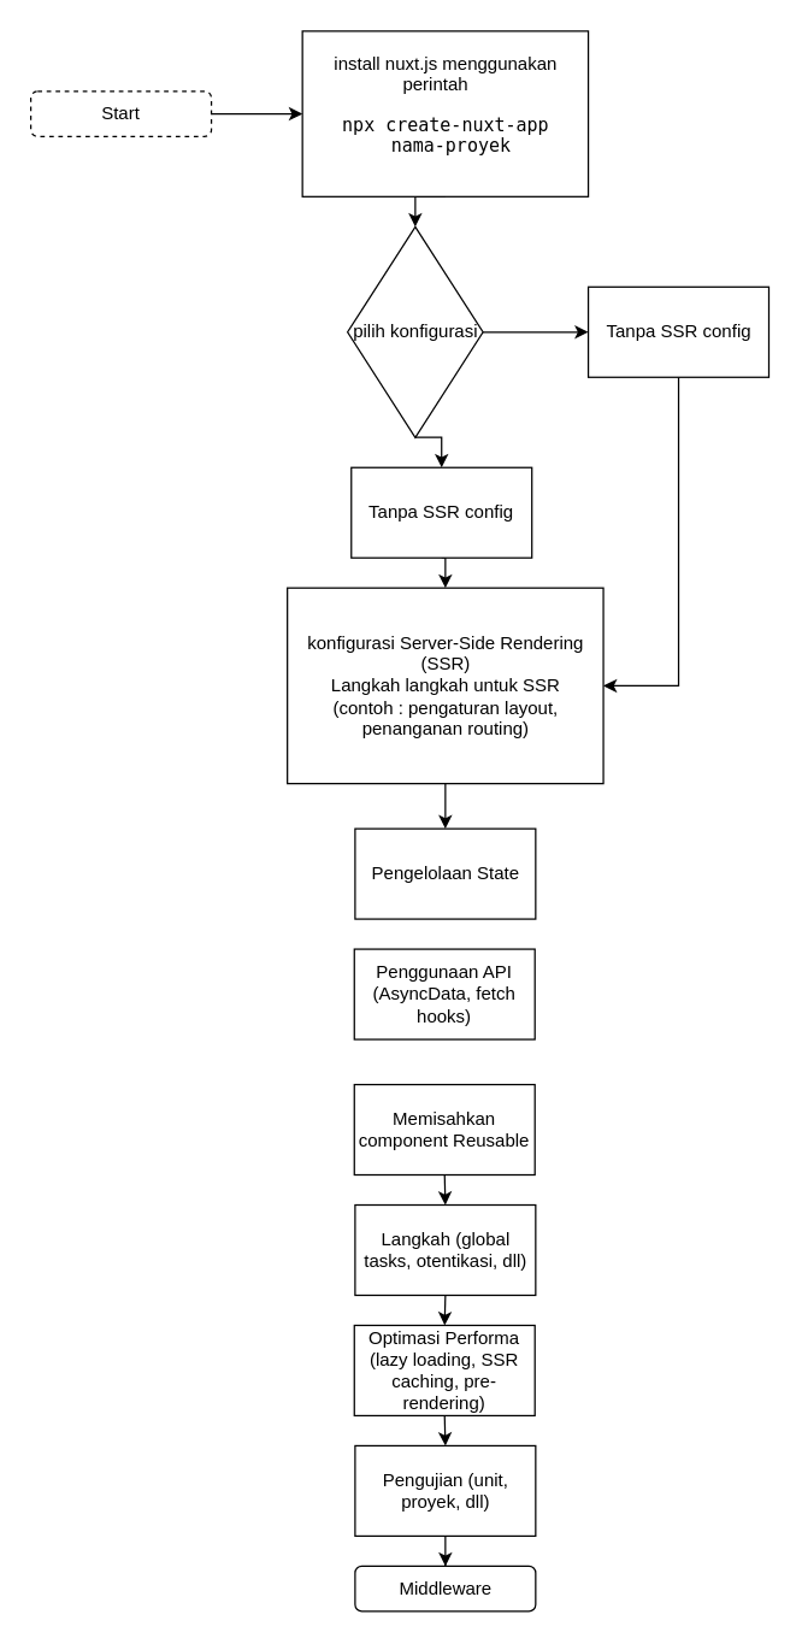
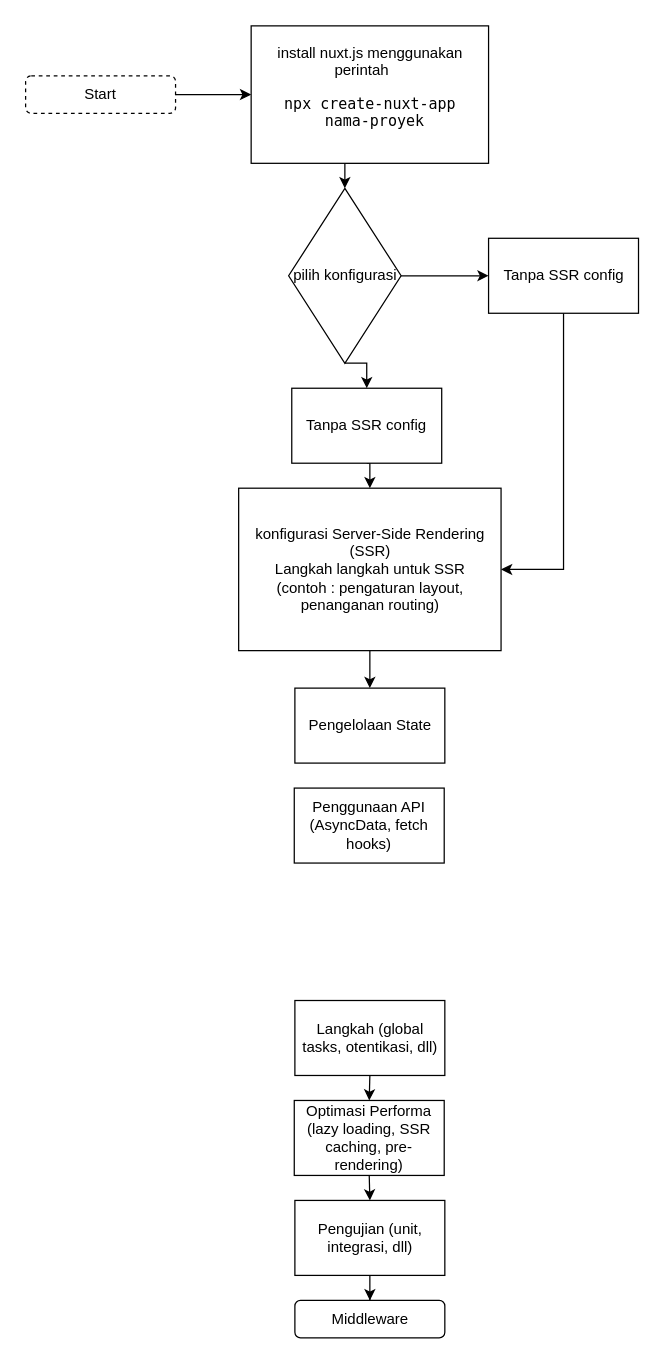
  <mxCell id="0" />
  <mxCell id="1" parent="0" />
  <mxCell id="2" style="edgeStyle=orthogonalEdgeStyle;rounded=0;orthogonalLoop=1;jettySize=auto;html=1;exitX=0.5;exitY=1;exitDx=0;exitDy=0;entryX=0.5;entryY=0;entryDx=0;entryDy=0;" edge="1" parent="1" source="3" target="6"><mxGeometry relative="1" as="geometry" /></mxCell>
  <mxCell id="3" value="install nuxt.js menggunakan perintah&lt;span style=&quot;&quot;&gt;&lt;span style=&quot;white-space: pre;&quot;&gt;&amp;nbsp;&amp;nbsp;&amp;nbsp;&amp;nbsp;&lt;/span&gt;&lt;/span&gt;&lt;br&gt;&lt;pre&gt;&lt;code class=&quot;!whitespace-pre hljs language-lua&quot;&gt;npx create-nuxt-app&lt;br&gt; nama-proyek&lt;/code&gt;&lt;/pre&gt;" style="rounded=0;whiteSpace=wrap;html=1;" vertex="1" parent="1"><mxGeometry x="200.5" y="20" width="190" height="110" as="geometry" /></mxCell>
  <mxCell id="4" style="edgeStyle=orthogonalEdgeStyle;rounded=0;orthogonalLoop=1;jettySize=auto;html=1;exitX=1;exitY=0.5;exitDx=0;exitDy=0;entryX=0;entryY=0.5;entryDx=0;entryDy=0;" edge="1" parent="1" source="6" target="8"><mxGeometry relative="1" as="geometry" /></mxCell>
  <mxCell id="5" style="edgeStyle=orthogonalEdgeStyle;rounded=0;orthogonalLoop=1;jettySize=auto;html=1;exitX=0.5;exitY=1;exitDx=0;exitDy=0;entryX=0.5;entryY=0;entryDx=0;entryDy=0;" edge="1" parent="1" source="6" target="12"><mxGeometry relative="1" as="geometry" /></mxCell>
  <mxCell id="6" value="pilih konfigurasi" style="rhombus;whiteSpace=wrap;html=1;" vertex="1" parent="1"><mxGeometry x="230.5" y="150" width="90" height="140" as="geometry" /></mxCell>
  <mxCell id="7" style="edgeStyle=orthogonalEdgeStyle;rounded=0;orthogonalLoop=1;jettySize=auto;html=1;exitX=0.5;exitY=1;exitDx=0;exitDy=0;entryX=1;entryY=0.5;entryDx=0;entryDy=0;" edge="1" parent="1" source="8" target="10"><mxGeometry relative="1" as="geometry"><mxPoint x="530" y="440" as="targetPoint" /></mxGeometry></mxCell>
  <mxCell id="8" value="Tanpa SSR config" style="rounded=0;whiteSpace=wrap;html=1;" vertex="1" parent="1"><mxGeometry x="390.5" y="190" width="120" height="60" as="geometry" /></mxCell>
  <mxCell id="9" style="edgeStyle=orthogonalEdgeStyle;rounded=0;orthogonalLoop=1;jettySize=auto;html=1;exitX=0.5;exitY=1;exitDx=0;exitDy=0;entryX=0.5;entryY=0;entryDx=0;entryDy=0;" edge="1" parent="1" source="10" target="13"><mxGeometry relative="1" as="geometry" /></mxCell>
  <mxCell id="10" value="&lt;div&gt;konfigurasi Server-Side Rendering (SSR) &lt;br&gt;&lt;/div&gt;&lt;div&gt;Langkah langkah untuk SSR &lt;br&gt;(contoh : pengaturan layout, penanganan routing)&lt;br&gt;&lt;/div&gt;" style="rounded=0;whiteSpace=wrap;html=1;" vertex="1" parent="1"><mxGeometry x="190.5" y="390" width="210" height="130" as="geometry" /></mxCell>
  <mxCell id="11" style="edgeStyle=orthogonalEdgeStyle;rounded=0;orthogonalLoop=1;jettySize=auto;html=1;exitX=0.5;exitY=1;exitDx=0;exitDy=0;entryX=0.5;entryY=0;entryDx=0;entryDy=0;" edge="1" parent="1" source="12" target="10"><mxGeometry relative="1" as="geometry" /></mxCell>
  <mxCell id="12" value="Tanpa SSR config" style="rounded=0;whiteSpace=wrap;html=1;" vertex="1" parent="1"><mxGeometry x="233" y="310" width="120" height="60" as="geometry" /></mxCell>
  <mxCell id="13" value="Pengelolaan State " style="rounded=0;whiteSpace=wrap;html=1;" vertex="1" parent="1"><mxGeometry x="235.5" y="550" width="120" height="60" as="geometry" /></mxCell>
  <mxCell id="14" value="&lt;div&gt;Penggunaan API&lt;/div&gt;&lt;div&gt;(AsyncData, fetch hooks)&lt;br&gt;&lt;/div&gt;" style="rounded=0;whiteSpace=wrap;html=1;" vertex="1" parent="1"><mxGeometry x="235" y="630" width="120" height="60" as="geometry" /></mxCell>
- <mxCell id="15" style="edgeStyle=orthogonalEdgeStyle;rounded=0;orthogonalLoop=1;jettySize=auto;html=1;exitX=0.5;exitY=1;exitDx=0;exitDy=0;entryX=0.5;entryY=0;entryDx=0;entryDy=0;" edge="1" parent="1" source="16" target="18"><mxGeometry relative="1" as="geometry" /></mxCell>
- <mxCell id="16" value="Memisahkan component Reusable" style="rounded=0;whiteSpace=wrap;html=1;" vertex="1" parent="1"><mxGeometry x="235" y="720" width="120" height="60" as="geometry" /></mxCell>
  <mxCell id="17" style="edgeStyle=orthogonalEdgeStyle;rounded=0;orthogonalLoop=1;jettySize=auto;html=1;exitX=0.5;exitY=1;exitDx=0;exitDy=0;entryX=0.5;entryY=0;entryDx=0;entryDy=0;" edge="1" parent="1" source="18" target="20"><mxGeometry relative="1" as="geometry" /></mxCell>
  <mxCell id="18" value="Langkah (global tasks, otentikasi, dll)" style="rounded=0;whiteSpace=wrap;html=1;" vertex="1" parent="1"><mxGeometry x="235.5" y="800" width="120" height="60" as="geometry" /></mxCell>
  <mxCell id="19" style="edgeStyle=orthogonalEdgeStyle;rounded=0;orthogonalLoop=1;jettySize=auto;html=1;exitX=0.5;exitY=1;exitDx=0;exitDy=0;entryX=0.5;entryY=0;entryDx=0;entryDy=0;" edge="1" parent="1" source="20" target="22"><mxGeometry relative="1" as="geometry" /></mxCell>
  <mxCell id="20" value="Optimasi Performa (lazy loading, SSR caching, pre-rendering)" style="rounded=0;whiteSpace=wrap;html=1;" vertex="1" parent="1"><mxGeometry x="235" y="880" width="120" height="60" as="geometry" /></mxCell>
  <mxCell id="21" style="edgeStyle=orthogonalEdgeStyle;rounded=0;orthogonalLoop=1;jettySize=auto;html=1;exitX=0.5;exitY=1;exitDx=0;exitDy=0;" edge="1" parent="1" source="22" target="23"><mxGeometry relative="1" as="geometry"><mxPoint x="296" y="1040" as="targetPoint" /></mxGeometry></mxCell>
- <mxCell id="22" value="Pengujian (unit, proyek, dll)" style="rounded=0;whiteSpace=wrap;html=1;" vertex="1" parent="1"><mxGeometry x="235.5" y="960" width="120" height="60" as="geometry" /></mxCell>
+ <mxCell id="22" value="Pengujian (unit, integrasi, dll)" style="rounded=0;whiteSpace=wrap;html=1;" vertex="1" parent="1"><mxGeometry x="235.5" y="960" width="120" height="60" as="geometry" /></mxCell>
  <mxCell id="23" value="Middleware" style="rounded=1;whiteSpace=wrap;html=1;" vertex="1" parent="1"><mxGeometry x="235.5" y="1040" width="120" height="30" as="geometry" /></mxCell>
  <mxCell id="24" style="edgeStyle=orthogonalEdgeStyle;rounded=0;orthogonalLoop=1;jettySize=auto;html=1;exitX=1;exitY=0.5;exitDx=0;exitDy=0;entryX=0;entryY=0.5;entryDx=0;entryDy=0;" edge="1" parent="1" source="25" target="3"><mxGeometry relative="1" as="geometry" /></mxCell>
  <mxCell id="25" value="Start" style="rounded=1;whiteSpace=wrap;html=1;dashed=1;" vertex="1" parent="1"><mxGeometry x="20" y="60" width="120" height="30" as="geometry" /></mxCell>
